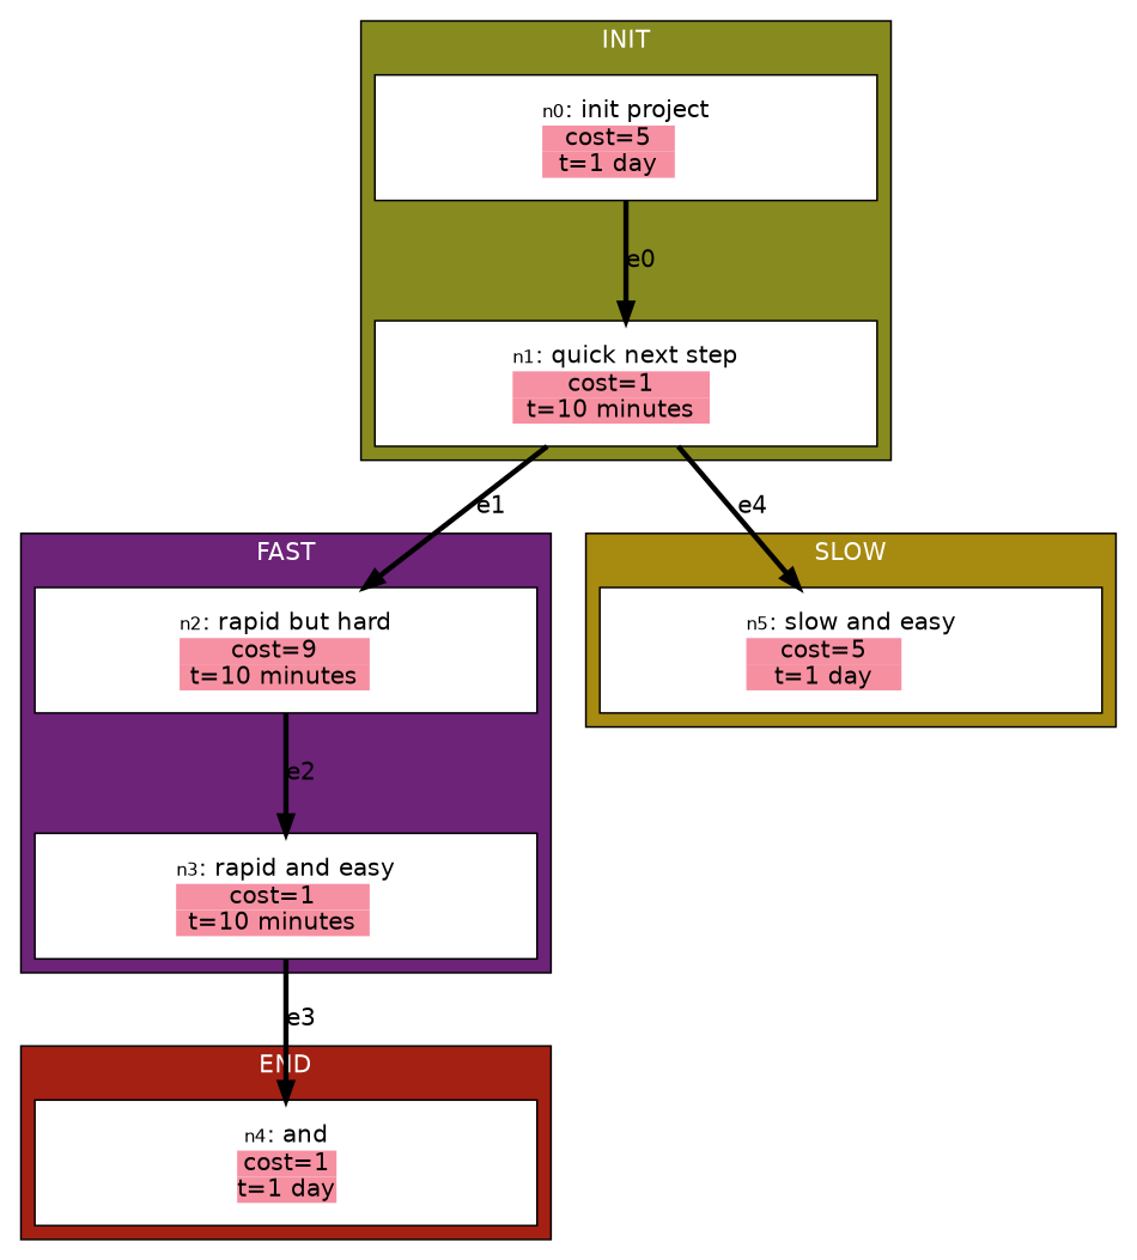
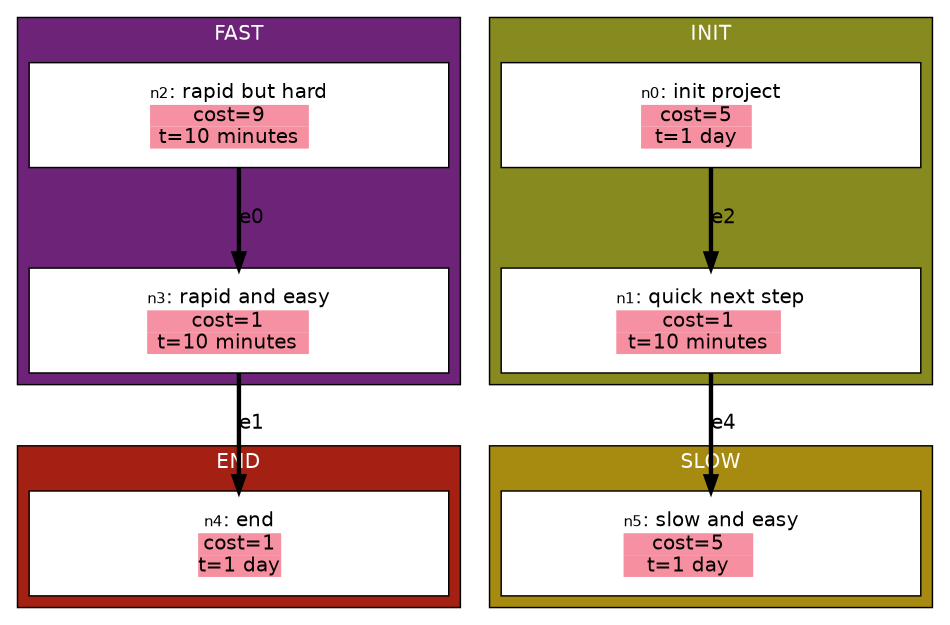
  digraph {
    fontname=helvetica
    nodesep=0.5
    rankdir=TB
    ranksep=0.75
    node [fillcolor="#FFFFFF" fontname=helvetica shape=box style=filled]
    edge [color="#000000" fontname=helvetica penwidth=3]
-   n1 [height=1 label=< <TABLE BORDER="0" CELLPADDING="0" CELLSPACING="0">     <TR>         <TD COLSPAN="2"><FONT POINT-SIZE="10">n4</FONT>: and</TD>     </TR>                          <TR> <TD BGCOLOR="#F690A3">cost=1</TD> </TR>                     <TR> <TD BGCOLOR="#F690A1">t=1 day</TD> </TR>                  </TABLE> > width=4]
+   n1 [height=1 label=< <TABLE BORDER="0" CELLPADDING="0" CELLSPACING="0">     <TR>         <TD COLSPAN="2"><FONT POINT-SIZE="10">n4</FONT>: end</TD>     </TR>                          <TR> <TD BGCOLOR="#F690A3">cost=1</TD> </TR>                     <TR> <TD BGCOLOR="#F690A1">t=1 day</TD> </TR>                  </TABLE> > width=4]
    n2 [height=1 label=< <TABLE BORDER="0" CELLPADDING="0" CELLSPACING="0">     <TR>         <TD COLSPAN="2"><FONT POINT-SIZE="10">n2</FONT>: rapid but hard</TD>     </TR>                          <TR> <TD BGCOLOR="#F690A3">cost=9</TD> </TR>                     <TR> <TD BGCOLOR="#F690A1">t=10 minutes</TD> </TR>                  </TABLE> > width=4]
    n3 [height=1 label=< <TABLE BORDER="0" CELLPADDING="0" CELLSPACING="0">     <TR>         <TD COLSPAN="2"><FONT POINT-SIZE="10">n3</FONT>: rapid and easy</TD>     </TR>                          <TR> <TD BGCOLOR="#F690A3">cost=1</TD> </TR>                     <TR> <TD BGCOLOR="#F690A1">t=10 minutes</TD> </TR>                  </TABLE> > width=4]
    n4 [height=1 label=< <TABLE BORDER="0" CELLPADDING="0" CELLSPACING="0">     <TR>         <TD COLSPAN="2"><FONT POINT-SIZE="10">n0</FONT>: init project</TD>     </TR>                          <TR> <TD BGCOLOR="#F690A3">cost=5</TD> </TR>                     <TR> <TD BGCOLOR="#F690A1">t=1 day</TD> </TR>                  </TABLE> > width=4]
    n5 [height=1 label=< <TABLE BORDER="0" CELLPADDING="0" CELLSPACING="0">     <TR>         <TD COLSPAN="2"><FONT POINT-SIZE="10">n1</FONT>: quick next step</TD>     </TR>                          <TR> <TD BGCOLOR="#F690A3">cost=1</TD> </TR>                     <TR> <TD BGCOLOR="#F690A1">t=10 minutes</TD> </TR>                  </TABLE> > width=4]
    n6 [height=1 label=< <TABLE BORDER="0" CELLPADDING="0" CELLSPACING="0">     <TR>         <TD COLSPAN="2"><FONT POINT-SIZE="10">n5</FONT>: slow and easy</TD>     </TR>                          <TR> <TD BGCOLOR="#F690A3">cost=5</TD> </TR>                     <TR> <TD BGCOLOR="#F690A1">t=1 day</TD> </TR>                  </TABLE> > width=4]
    subgraph cluster_1 {
      bgcolor="#A32012"
      fontcolor="#FFFFFF"
      label=END
      n1
    }
    subgraph cluster_2 {
      bgcolor="#6C2378"
      fontcolor="#FFFFFF"
      label=FAST
      n2
      n3
    }
    subgraph cluster_3 {
      bgcolor="#878A1E"
      fontcolor="#FFFFFF"
      label=INIT
      n4
      n5
    }
    subgraph cluster_4 {
      bgcolor="#A78A10"
      fontcolor="#FFFFFF"
      label=SLOW
      n6
    }
-   n2 -> n3 [label=e2]
-   n3 -> n1 [label=e3]
-   n4 -> n5 [label=e0]
-   n5 -> n2 [label=e1]
+   n2 -> n3 [label=e0]
+   n3 -> n1 [label=e1]
+   n4 -> n5 [label=e2]
    n5 -> n6 [label=e4]
  }
